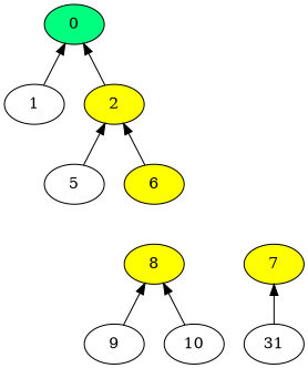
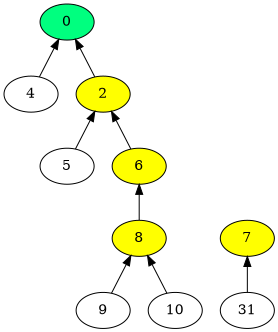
  digraph {
    rankdir=BT
    2 [fillcolor=yellow style=filled]
    n2 [fillcolor="#00FF7F" label=0 rank=source style=filled]
-   4 [label=1]
+   4
    5
    6 [fillcolor=yellow style=filled]
    7 [fillcolor=yellow style=filled]
    8 [fillcolor=yellow style=filled]
    9
    10
    n10 [label=31]
    2 -> n2
    4 -> n2
    5 -> 2
    6 -> 2
+   8 -> 6
    9 -> 8
    10 -> 8
    n10 -> 7
  }
